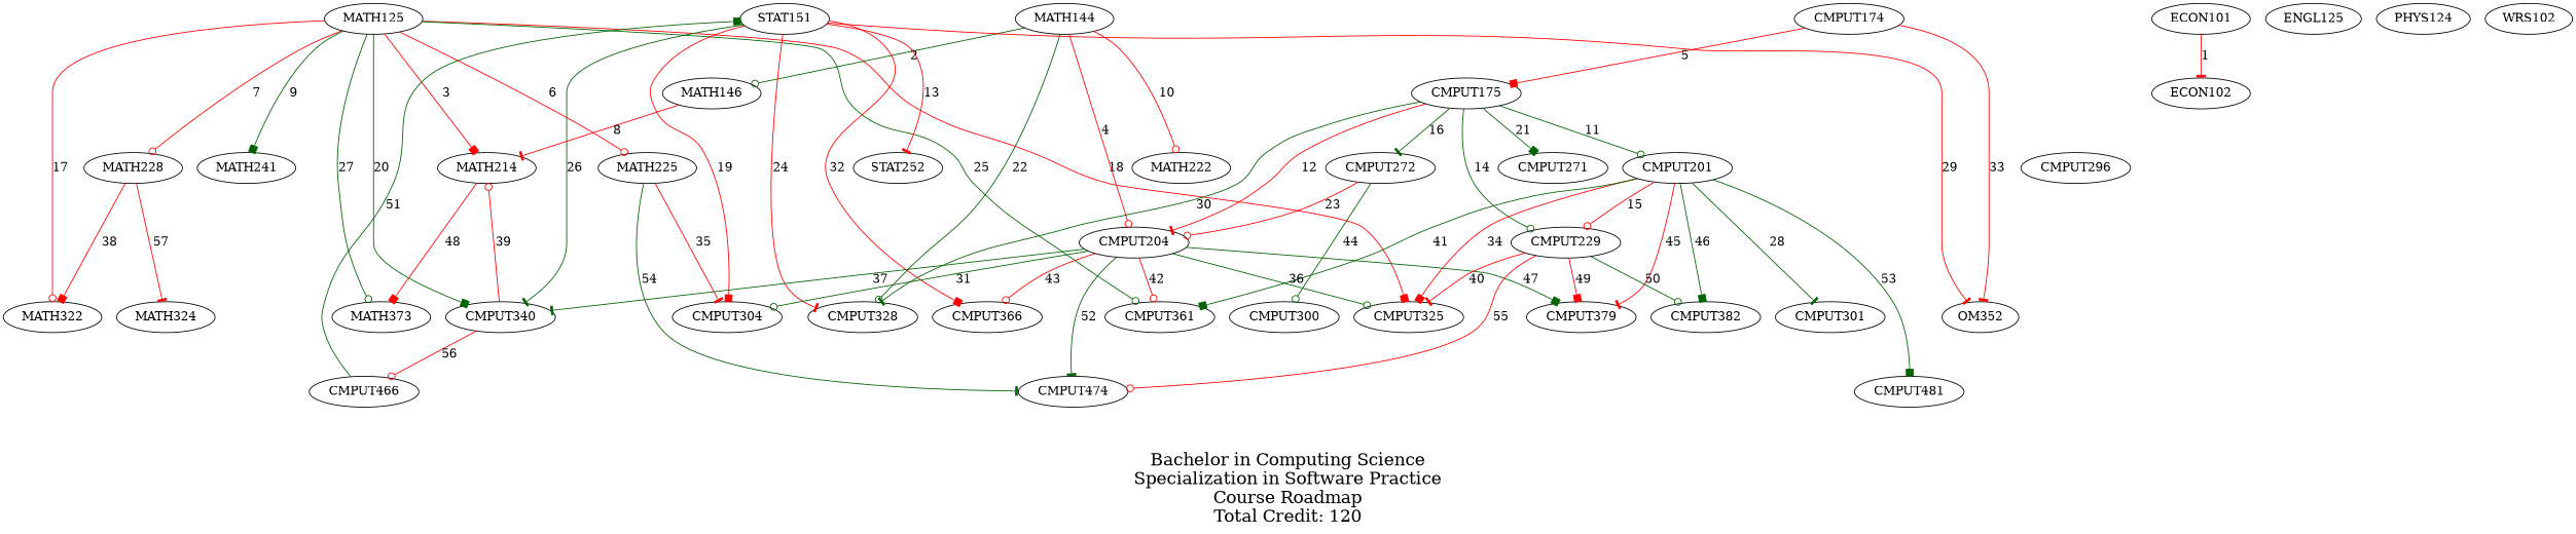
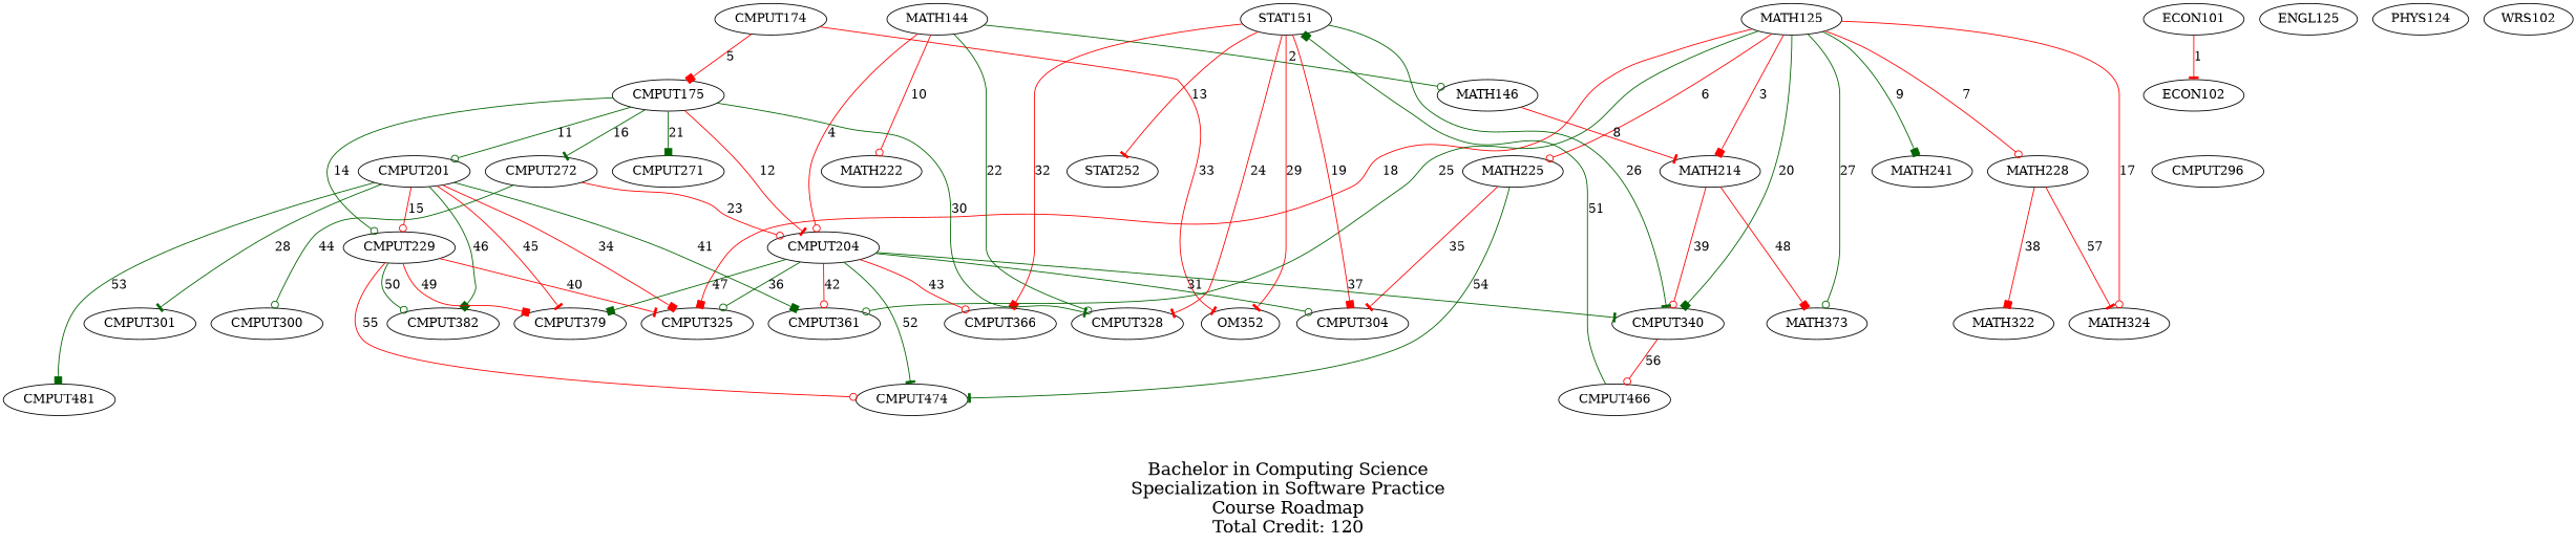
  digraph {
    fontsize=20
    label="\n\nBachelor in Computing Science\nSpecialization in Software Practice\nCourse Roadmap\nTotal Credit: 120"
    edge [arrowhead=odot color=red]
    CMPUT174
    ECON101
    ENGL125
    MATH125
    MATH144
    PHYS124
    STAT151
    WRS102
    CMPUT175
    ECON102
    MATH146
    CMPUT201
    CMPUT272
    n14 [label=CMPUT271]
    CMPUT296
    MATH214
    MATH222
    MATH225
    MATH228
    MATH241
    STAT252
    CMPUT204
    CMPUT229
    CMPUT300
    CMPUT301
    CMPUT304
    CMPUT325
    CMPUT328
    CMPUT340
    CMPUT361
    CMPUT366
    CMPUT379
    CMPUT382
    MATH322
    MATH324
    MATH373
    OM352
    CMPUT466
    CMPUT474
    CMPUT481
    subgraph sub_1 {
      rank=same
      CMPUT174
      ECON101
      ENGL125
      MATH125
      MATH144
      PHYS124
      STAT151
      WRS102
    }
    subgraph sub_2 {
      rank=same
      CMPUT175
      ECON102
      MATH146
    }
    subgraph sub_3 {
      rank=same
      CMPUT201
      CMPUT272
      n14
      CMPUT296
      MATH214
      MATH222
      MATH225
      MATH228
      MATH241
      STAT252
    }
    subgraph sub_4 {
      rank=same
      CMPUT204
      CMPUT229
    }
    subgraph sub_5 {
      rank=same
      CMPUT300
      CMPUT301
      CMPUT304
      CMPUT325
      CMPUT328
      CMPUT340
      CMPUT361
      CMPUT366
      CMPUT379
      CMPUT382
      MATH322
      MATH324
      MATH373
      OM352
    }
    subgraph sub_6 {
      rank=same
      CMPUT466
      CMPUT474
      CMPUT481
    }
    subgraph sub_7 {
      rank=same
    }
    subgraph sub_8 {
      rank=same
    }
    subgraph sub_9 {
      rank=same
    }
    CMPUT174 -> CMPUT175 [arrowhead=box label=5]
    CMPUT174 -> OM352 [arrowhead=tee label=33]
    ECON101 -> ECON102 [arrowhead=tee label=1]
    MATH125 -> MATH214 [arrowhead=box label=3]
    MATH125 -> MATH225 [label=6]
    MATH125 -> MATH228 [label=7]
    MATH125 -> MATH241 [arrowhead=box color=darkgreen label=9]
    MATH125 -> CMPUT325 [arrowhead=box label=18]
    MATH125 -> CMPUT340 [arrowhead=box color=darkgreen label=20]
    MATH125 -> CMPUT361 [color=darkgreen label=25]
-   MATH125 -> MATH322 [label=17]
+   MATH125 -> MATH324 [label=17]
    MATH125 -> MATH373 [color=darkgreen label=27]
    MATH144 -> MATH146 [color=darkgreen label=2]
    MATH144 -> MATH222 [label=10]
    MATH144 -> CMPUT204 [label=4]
    MATH144 -> CMPUT328 [color=darkgreen label=22]
    STAT151 -> STAT252 [arrowhead=tee label=13]
    STAT151 -> CMPUT304 [arrowhead=box label=19]
    STAT151 -> CMPUT328 [arrowhead=tee label=24]
    STAT151 -> CMPUT340 [arrowhead=tee color=darkgreen label=26]
    STAT151 -> CMPUT366 [arrowhead=box label=32]
    STAT151 -> OM352 [arrowhead=tee label=29]
    CMPUT175 -> CMPUT201 [color=darkgreen label=11]
    CMPUT175 -> CMPUT272 [arrowhead=tee color=darkgreen label=16]
    CMPUT175 -> n14 [arrowhead=box color=darkgreen label=21]
    CMPUT175 -> CMPUT204 [arrowhead=tee label=12]
    CMPUT175 -> CMPUT229 [color=darkgreen label=14]
    CMPUT175 -> CMPUT328 [arrowhead=tee color=darkgreen label=30]
    MATH146 -> MATH214 [arrowhead=tee label=8]
    CMPUT201 -> CMPUT229 [label=15]
    CMPUT201 -> CMPUT301 [arrowhead=tee color=darkgreen label=28]
    CMPUT201 -> CMPUT325 [arrowhead=box label=34]
    CMPUT201 -> CMPUT361 [arrowhead=box color=darkgreen label=41]
    CMPUT201 -> CMPUT379 [arrowhead=tee label=45]
    CMPUT201 -> CMPUT382 [arrowhead=box color=darkgreen label=46]
    CMPUT201 -> CMPUT481 [arrowhead=box color=darkgreen label=53]
    CMPUT272 -> CMPUT204 [label=23]
    CMPUT272 -> CMPUT300 [color=darkgreen label=44]
-   CMPUT340 -> MATH214 [label=39]
+   MATH214 -> CMPUT340 [label=39]
    MATH214 -> MATH373 [arrowhead=box label=48]
    MATH225 -> CMPUT304 [arrowhead=tee label=35]
    MATH225 -> CMPUT474 [arrowhead=tee color=darkgreen label=54]
    MATH228 -> MATH322 [arrowhead=box label=38]
    MATH228 -> MATH324 [arrowhead=tee label=57]
    CMPUT204 -> CMPUT304 [color=darkgreen label=31]
    CMPUT204 -> CMPUT325 [color=darkgreen label=36]
    CMPUT204 -> CMPUT340 [arrowhead=tee color=darkgreen label=37]
    CMPUT204 -> CMPUT361 [label=42]
    CMPUT204 -> CMPUT366 [label=43]
    CMPUT204 -> CMPUT379 [arrowhead=box color=darkgreen label=47]
    CMPUT204 -> CMPUT474 [arrowhead=tee color=darkgreen label=52]
    CMPUT229 -> CMPUT325 [arrowhead=tee label=40]
    CMPUT229 -> CMPUT379 [arrowhead=box label=49]
    CMPUT229 -> CMPUT382 [color=darkgreen label=50]
    CMPUT229 -> CMPUT474 [label=55]
    CMPUT340 -> CMPUT466 [label=56]
    CMPUT466 -> STAT151 [arrowhead=box color=darkgreen label=51]
  }
